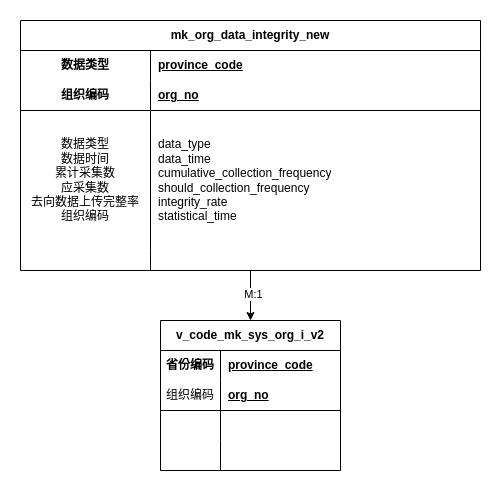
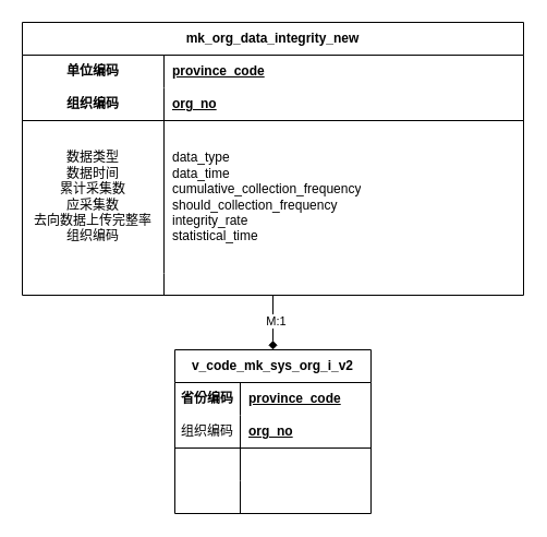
  <mxCell id="0" />
  <mxCell id="1" parent="0" />
- <mxCell id="2" style="edgeStyle=orthogonalEdgeStyle;rounded=0;orthogonalLoop=1;jettySize=auto;html=1;entryX=0.5;entryY=0;entryDx=0;entryDy=0;" edge="1" parent="1" source="4" target="17"><mxGeometry relative="1" as="geometry" /></mxCell>
+ <mxCell id="2" style="edgeStyle=orthogonalEdgeStyle;rounded=0;orthogonalLoop=1;jettySize=auto;html=1;entryX=0.5;entryY=0;entryDx=0;entryDy=0;endArrow=diamond;" edge="1" parent="1" source="4" target="17"><mxGeometry relative="1" as="geometry" /></mxCell>
  <mxCell id="3" value="M:1" style="edgeLabel;html=1;align=center;verticalAlign=middle;resizable=0;points=[];" vertex="1" connectable="0" parent="2"><mxGeometry x="-0.073" y="2" relative="1" as="geometry"><mxPoint as="offset" /></mxGeometry></mxCell>
  <mxCell id="4" value="mk_org_data_integrity_new" style="shape=table;startSize=30;container=1;collapsible=1;childLayout=tableLayout;fixedRows=1;rowLines=0;fontStyle=1;align=center;resizeLast=1;html=1;whiteSpace=wrap;" vertex="1" parent="1"><mxGeometry x="20" y="20" width="460" height="250" as="geometry" /></mxCell>
  <mxCell id="5" value="" style="shape=tableRow;horizontal=0;startSize=0;swimlaneHead=0;swimlaneBody=0;fillColor=none;collapsible=0;dropTarget=0;points=[[0,0.5],[1,0.5]];portConstraint=eastwest;top=0;left=0;right=0;bottom=0;html=1;" vertex="1" parent="4"><mxGeometry y="30" width="460" height="30" as="geometry" /></mxCell>
- <mxCell id="6" value="数据类型" style="shape=partialRectangle;connectable=0;fillColor=none;top=0;left=0;bottom=0;right=0;fontStyle=1;overflow=hidden;html=1;whiteSpace=wrap;" vertex="1" parent="5"><mxGeometry width="130" height="30" as="geometry"><mxRectangle width="130" height="30" as="alternateBounds" /></mxGeometry></mxCell>
+ <mxCell id="6" value="单位编码" style="shape=partialRectangle;connectable=0;fillColor=none;top=0;left=0;bottom=0;right=0;fontStyle=1;overflow=hidden;html=1;whiteSpace=wrap;" vertex="1" parent="5"><mxGeometry width="130" height="30" as="geometry"><mxRectangle width="130" height="30" as="alternateBounds" /></mxGeometry></mxCell>
  <mxCell id="7" value="province_code" style="shape=partialRectangle;connectable=0;fillColor=none;top=0;left=0;bottom=0;right=0;align=left;spacingLeft=6;fontStyle=5;overflow=hidden;html=1;whiteSpace=wrap;" vertex="1" parent="5"><mxGeometry x="130" width="330" height="30" as="geometry"><mxRectangle width="330" height="30" as="alternateBounds" /></mxGeometry></mxCell>
  <mxCell id="8" value="" style="shape=tableRow;horizontal=0;startSize=0;swimlaneHead=0;swimlaneBody=0;fillColor=none;collapsible=0;dropTarget=0;points=[[0,0.5],[1,0.5]];portConstraint=eastwest;top=0;left=0;right=0;bottom=1;html=1;" vertex="1" parent="4"><mxGeometry y="60" width="460" height="30" as="geometry" /></mxCell>
  <mxCell id="9" value="组织编码" style="shape=partialRectangle;connectable=0;fillColor=none;top=0;left=0;bottom=0;right=0;fontStyle=1;overflow=hidden;html=1;whiteSpace=wrap;" vertex="1" parent="8"><mxGeometry width="130" height="30" as="geometry"><mxRectangle width="130" height="30" as="alternateBounds" /></mxGeometry></mxCell>
  <mxCell id="10" value="org_no" style="shape=partialRectangle;connectable=0;fillColor=none;top=0;left=0;bottom=0;right=0;align=left;spacingLeft=6;fontStyle=5;overflow=hidden;html=1;whiteSpace=wrap;" vertex="1" parent="8"><mxGeometry x="130" width="330" height="30" as="geometry"><mxRectangle width="330" height="30" as="alternateBounds" /></mxGeometry></mxCell>
  <mxCell id="11" value="" style="shape=tableRow;horizontal=0;startSize=0;swimlaneHead=0;swimlaneBody=0;fillColor=none;collapsible=0;dropTarget=0;points=[[0,0.5],[1,0.5]];portConstraint=eastwest;top=0;left=0;right=0;bottom=0;html=1;" vertex="1" parent="4"><mxGeometry y="90" width="460" height="140" as="geometry" /></mxCell>
  <mxCell id="12" value="数据类型&lt;div&gt;数据时间&lt;/div&gt;&lt;div&gt;累计采集数&lt;/div&gt;&lt;div&gt;应采集数&lt;/div&gt;&lt;div&gt;去向数据上传完整率&lt;br&gt;组织编码&lt;br&gt;&lt;/div&gt;" style="shape=partialRectangle;connectable=0;fillColor=none;top=0;left=0;bottom=0;right=0;editable=1;overflow=hidden;html=1;whiteSpace=wrap;" vertex="1" parent="11"><mxGeometry width="130" height="140" as="geometry"><mxRectangle width="130" height="140" as="alternateBounds" /></mxGeometry></mxCell>
  <mxCell id="13" value="data_type&lt;br&gt;data_time&lt;div&gt;cumulative_collection_frequency&lt;/div&gt;&lt;div&gt;should_collection_frequency&lt;/div&gt;&lt;div&gt;&lt;span style=&quot;background-color: initial;&quot;&gt;integrity_rate&lt;br&gt;statistical_time&lt;/span&gt;&lt;/div&gt;" style="shape=partialRectangle;connectable=0;fillColor=none;top=0;left=0;bottom=0;right=0;align=left;spacingLeft=6;overflow=hidden;html=1;whiteSpace=wrap;" vertex="1" parent="11"><mxGeometry x="130" width="330" height="140" as="geometry"><mxRectangle width="330" height="140" as="alternateBounds" /></mxGeometry></mxCell>
  <mxCell id="14" value="" style="shape=tableRow;horizontal=0;startSize=0;swimlaneHead=0;swimlaneBody=0;fillColor=none;collapsible=0;dropTarget=0;points=[[0,0.5],[1,0.5]];portConstraint=eastwest;top=0;left=0;right=0;bottom=0;html=1;" vertex="1" parent="4"><mxGeometry y="230" width="460" height="20" as="geometry" /></mxCell>
  <mxCell id="15" value="" style="shape=partialRectangle;connectable=0;fillColor=none;top=0;left=0;bottom=0;right=0;editable=1;overflow=hidden;html=1;whiteSpace=wrap;" vertex="1" parent="14"><mxGeometry width="130" height="20" as="geometry"><mxRectangle width="130" height="20" as="alternateBounds" /></mxGeometry></mxCell>
  <mxCell id="16" value="" style="shape=partialRectangle;connectable=0;fillColor=none;top=0;left=0;bottom=0;right=0;align=left;spacingLeft=6;overflow=hidden;html=1;whiteSpace=wrap;" vertex="1" parent="14"><mxGeometry x="130" width="330" height="20" as="geometry"><mxRectangle width="330" height="20" as="alternateBounds" /></mxGeometry></mxCell>
  <mxCell id="17" value="v_code_mk_sys_org_i_v2" style="shape=table;startSize=30;container=1;collapsible=1;childLayout=tableLayout;fixedRows=1;rowLines=0;fontStyle=1;align=center;resizeLast=1;html=1;whiteSpace=wrap;" vertex="1" parent="1"><mxGeometry x="160" y="320" width="180" height="150" as="geometry" /></mxCell>
  <mxCell id="18" value="" style="shape=tableRow;horizontal=0;startSize=0;swimlaneHead=0;swimlaneBody=0;fillColor=none;collapsible=0;dropTarget=0;points=[[0,0.5],[1,0.5]];portConstraint=eastwest;top=0;left=0;right=0;bottom=0;html=1;" vertex="1" parent="17"><mxGeometry y="30" width="180" height="30" as="geometry" /></mxCell>
  <mxCell id="19" value="省份编码" style="shape=partialRectangle;connectable=0;fillColor=none;top=0;left=0;bottom=0;right=0;fontStyle=1;overflow=hidden;html=1;whiteSpace=wrap;" vertex="1" parent="18"><mxGeometry width="60" height="30" as="geometry"><mxRectangle width="60" height="30" as="alternateBounds" /></mxGeometry></mxCell>
  <mxCell id="20" value="province_code" style="shape=partialRectangle;connectable=0;fillColor=none;top=0;left=0;bottom=0;right=0;align=left;spacingLeft=6;fontStyle=5;overflow=hidden;html=1;whiteSpace=wrap;" vertex="1" parent="18"><mxGeometry x="60" width="120" height="30" as="geometry"><mxRectangle width="120" height="30" as="alternateBounds" /></mxGeometry></mxCell>
  <mxCell id="21" value="" style="shape=tableRow;horizontal=0;startSize=0;swimlaneHead=0;swimlaneBody=0;fillColor=none;collapsible=0;dropTarget=0;points=[[0,0.5],[1,0.5]];portConstraint=eastwest;top=0;left=0;right=0;bottom=1;html=1;" vertex="1" parent="17"><mxGeometry y="60" width="180" height="30" as="geometry" /></mxCell>
  <mxCell id="22" value="&lt;span style=&quot;font-weight: 400;&quot;&gt;组织编码&lt;/span&gt;" style="shape=partialRectangle;connectable=0;fillColor=none;top=0;left=0;bottom=0;right=0;fontStyle=1;overflow=hidden;html=1;whiteSpace=wrap;" vertex="1" parent="21"><mxGeometry width="60" height="30" as="geometry"><mxRectangle width="60" height="30" as="alternateBounds" /></mxGeometry></mxCell>
  <mxCell id="23" value="org_no" style="shape=partialRectangle;connectable=0;fillColor=none;top=0;left=0;bottom=0;right=0;align=left;spacingLeft=6;fontStyle=5;overflow=hidden;html=1;whiteSpace=wrap;" vertex="1" parent="21"><mxGeometry x="60" width="120" height="30" as="geometry"><mxRectangle width="120" height="30" as="alternateBounds" /></mxGeometry></mxCell>
  <mxCell id="24" value="" style="shape=tableRow;horizontal=0;startSize=0;swimlaneHead=0;swimlaneBody=0;fillColor=none;collapsible=0;dropTarget=0;points=[[0,0.5],[1,0.5]];portConstraint=eastwest;top=0;left=0;right=0;bottom=0;html=1;" vertex="1" parent="17"><mxGeometry y="90" width="180" height="30" as="geometry" /></mxCell>
  <mxCell id="25" value="" style="shape=partialRectangle;connectable=0;fillColor=none;top=0;left=0;bottom=0;right=0;editable=1;overflow=hidden;html=1;whiteSpace=wrap;" vertex="1" parent="24"><mxGeometry width="60" height="30" as="geometry"><mxRectangle width="60" height="30" as="alternateBounds" /></mxGeometry></mxCell>
  <mxCell id="26" value="" style="shape=partialRectangle;connectable=0;fillColor=none;top=0;left=0;bottom=0;right=0;align=left;spacingLeft=6;overflow=hidden;html=1;whiteSpace=wrap;" vertex="1" parent="24"><mxGeometry x="60" width="120" height="30" as="geometry"><mxRectangle width="120" height="30" as="alternateBounds" /></mxGeometry></mxCell>
  <mxCell id="27" value="" style="shape=tableRow;horizontal=0;startSize=0;swimlaneHead=0;swimlaneBody=0;fillColor=none;collapsible=0;dropTarget=0;points=[[0,0.5],[1,0.5]];portConstraint=eastwest;top=0;left=0;right=0;bottom=0;html=1;" vertex="1" parent="17"><mxGeometry y="120" width="180" height="30" as="geometry" /></mxCell>
  <mxCell id="28" value="" style="shape=partialRectangle;connectable=0;fillColor=none;top=0;left=0;bottom=0;right=0;editable=1;overflow=hidden;html=1;whiteSpace=wrap;" vertex="1" parent="27"><mxGeometry width="60" height="30" as="geometry"><mxRectangle width="60" height="30" as="alternateBounds" /></mxGeometry></mxCell>
  <mxCell id="29" value="" style="shape=partialRectangle;connectable=0;fillColor=none;top=0;left=0;bottom=0;right=0;align=left;spacingLeft=6;overflow=hidden;html=1;whiteSpace=wrap;" vertex="1" parent="27"><mxGeometry x="60" width="120" height="30" as="geometry"><mxRectangle width="120" height="30" as="alternateBounds" /></mxGeometry></mxCell>
